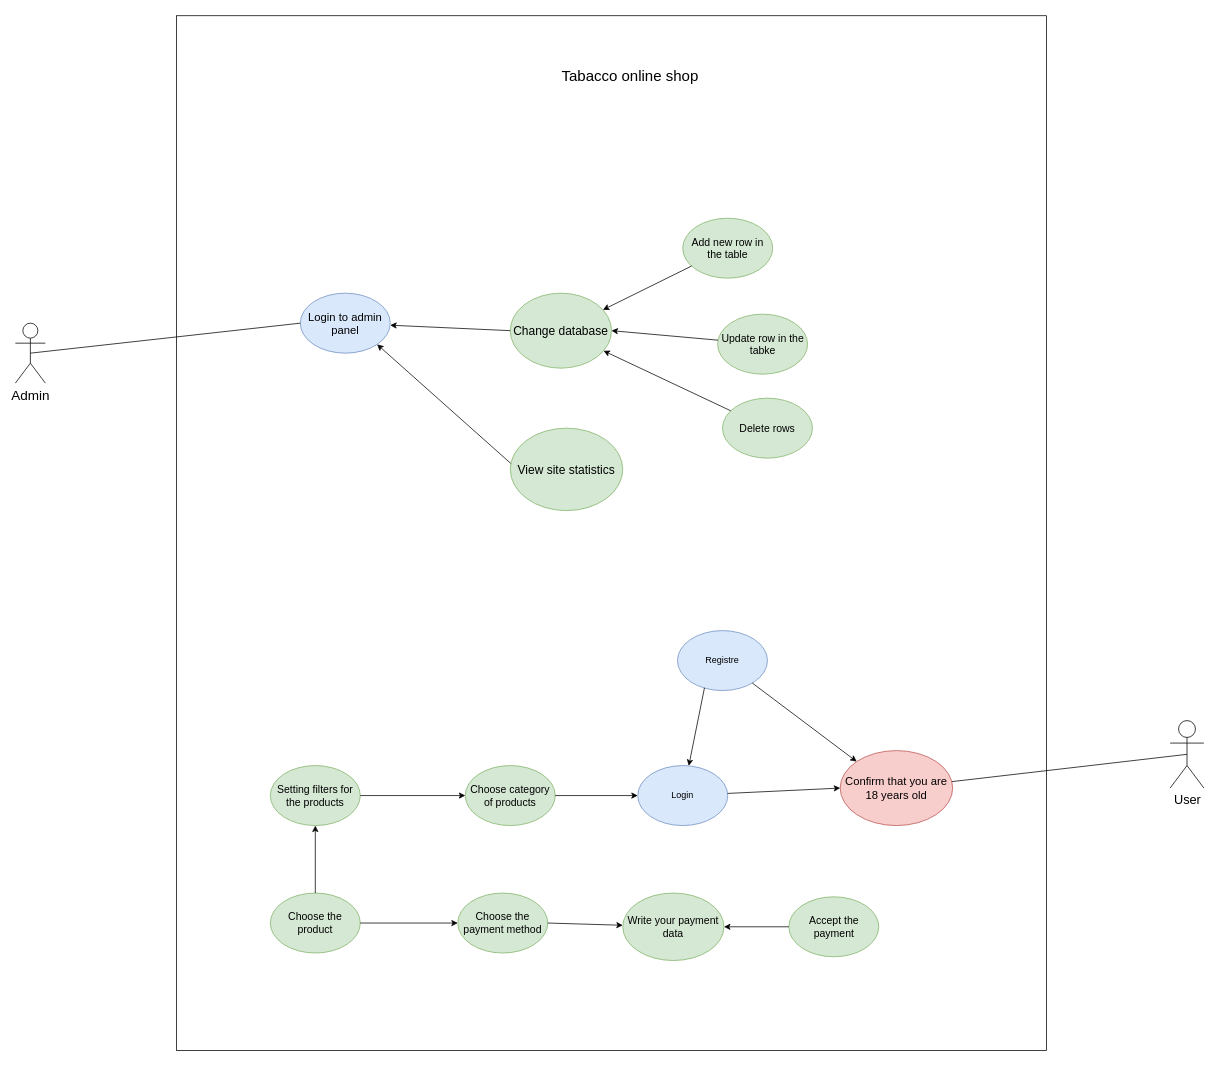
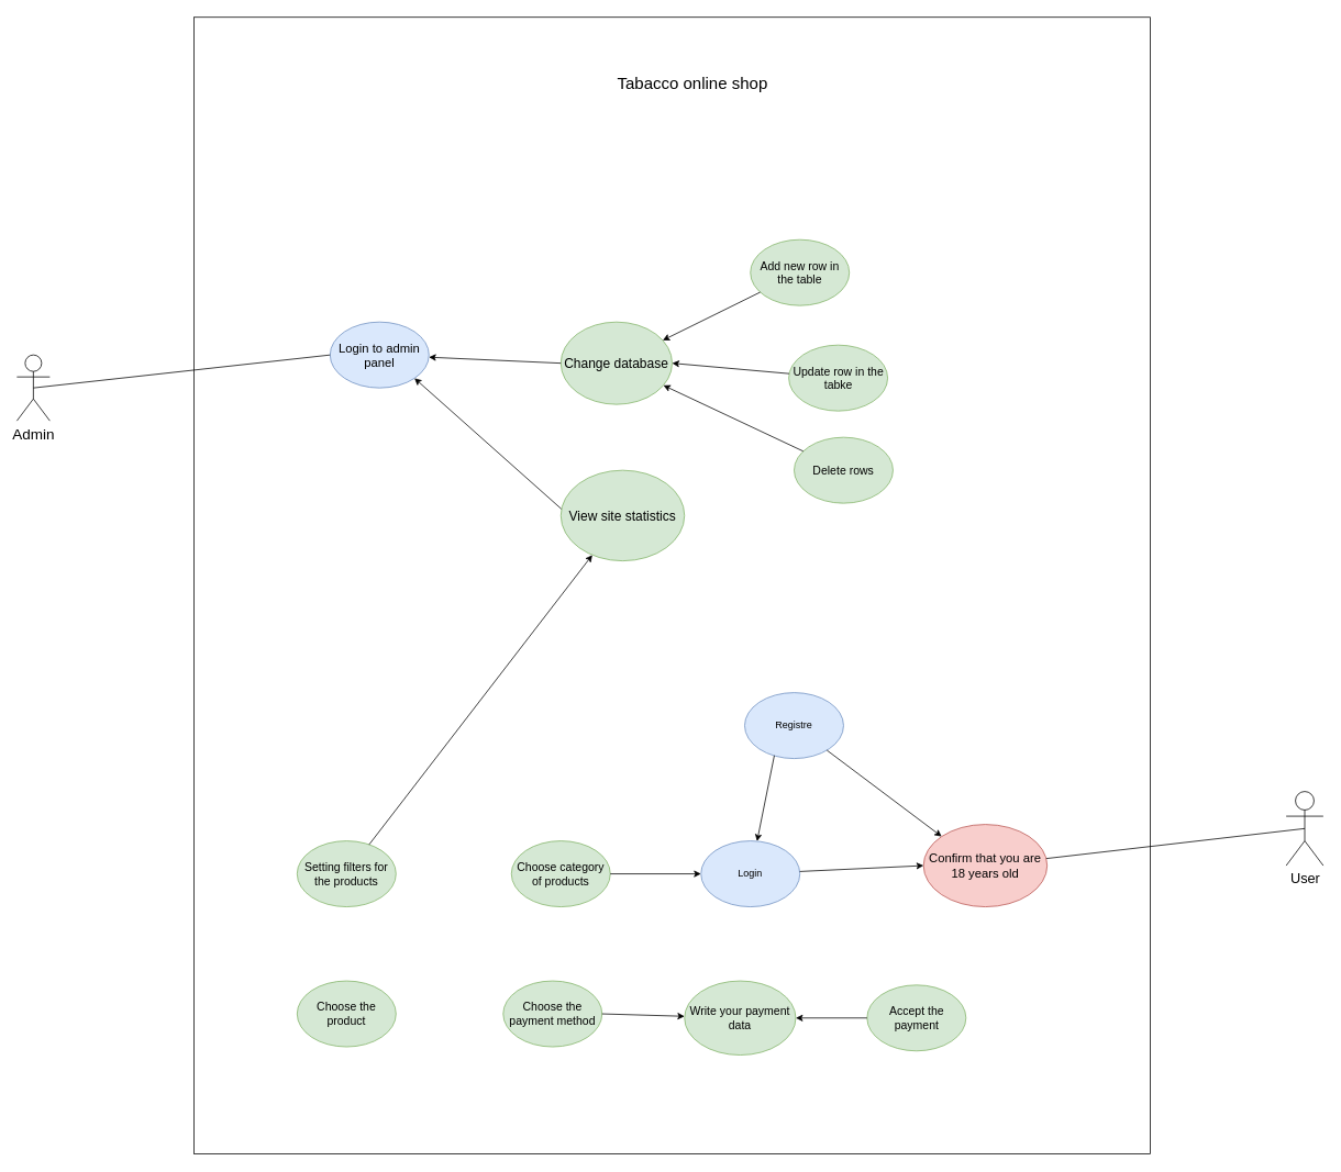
  <mxCell id="0" />
  <mxCell id="1" parent="0" />
  <mxCell id="2" value="" style="rounded=0;whiteSpace=wrap;html=1;" vertex="1" parent="1"><mxGeometry x="235" y="20" width="1160" height="1380" as="geometry" /></mxCell>
  <mxCell id="3" value="&lt;font style=&quot;font-size: 20px&quot;&gt;Tabacco online shop&lt;/font&gt;" style="text;html=1;strokeColor=none;fillColor=none;align=center;verticalAlign=middle;whiteSpace=wrap;rounded=0;" vertex="1" parent="1"><mxGeometry x="730" y="80" width="220" height="40" as="geometry" /></mxCell>
  <mxCell id="4" value="&lt;font style=&quot;font-size: 18px&quot;&gt;Admin&lt;/font&gt;" style="shape=umlActor;verticalLabelPosition=bottom;labelBackgroundColor=#ffffff;verticalAlign=top;html=1;outlineConnect=0;" vertex="1" parent="1"><mxGeometry x="20" y="430" width="40" height="80" as="geometry" /></mxCell>
  <mxCell id="5" value="&lt;font style=&quot;font-size: 15px&quot;&gt;Login to admin panel&lt;/font&gt;" style="ellipse;whiteSpace=wrap;html=1;fillColor=#dae8fc;strokeColor=#6c8ebf;" vertex="1" parent="1"><mxGeometry x="400" y="390" width="120" height="80" as="geometry" /></mxCell>
  <mxCell id="6" value="" style="endArrow=none;html=1;exitX=0.5;exitY=0.5;exitDx=0;exitDy=0;exitPerimeter=0;entryX=0;entryY=0.5;entryDx=0;entryDy=0;" edge="1" parent="1" source="4" target="5"><mxGeometry width="50" height="50" relative="1" as="geometry"><mxPoint x="280" y="470" as="sourcePoint" /><mxPoint x="330" y="420" as="targetPoint" /></mxGeometry></mxCell>
  <mxCell id="7" value="&lt;font style=&quot;font-size: 16px&quot;&gt;Change database&lt;/font&gt;" style="ellipse;whiteSpace=wrap;html=1;fillColor=#d5e8d4;strokeColor=#82b366;" vertex="1" parent="1"><mxGeometry x="680" y="390" width="135" height="100" as="geometry" /></mxCell>
  <mxCell id="8" value="" style="endArrow=classic;html=1;exitX=0;exitY=0.5;exitDx=0;exitDy=0;" edge="1" parent="1" source="7" target="5"><mxGeometry width="50" height="50" relative="1" as="geometry"><mxPoint x="560" y="380" as="sourcePoint" /><mxPoint x="610" y="330" as="targetPoint" /></mxGeometry></mxCell>
  <mxCell id="9" value="&lt;font style=&quot;font-size: 14px&quot;&gt;Add new row in the table&lt;/font&gt;" style="ellipse;whiteSpace=wrap;html=1;fillColor=#d5e8d4;strokeColor=#82b366;" vertex="1" parent="1"><mxGeometry x="910" y="290" width="120" height="80" as="geometry" /></mxCell>
  <mxCell id="10" value="" style="endArrow=classic;html=1;" edge="1" parent="1" source="9" target="7"><mxGeometry width="50" height="50" relative="1" as="geometry"><mxPoint x="870" y="380" as="sourcePoint" /><mxPoint x="920" y="330" as="targetPoint" /></mxGeometry></mxCell>
  <mxCell id="11" value="&lt;span style=&quot;font-size: 14px&quot;&gt;Update row in the tabke&lt;/span&gt;" style="ellipse;whiteSpace=wrap;html=1;fillColor=#d5e8d4;strokeColor=#82b366;" vertex="1" parent="1"><mxGeometry x="956.5" y="418" width="120" height="80" as="geometry" /></mxCell>
  <mxCell id="12" value="" style="endArrow=classic;html=1;entryX=1;entryY=0.5;entryDx=0;entryDy=0;" edge="1" parent="1" source="11" target="7"><mxGeometry width="50" height="50" relative="1" as="geometry"><mxPoint x="916.5" y="508" as="sourcePoint" /><mxPoint x="850.105" y="540.2" as="targetPoint" /></mxGeometry></mxCell>
  <mxCell id="13" value="&lt;font style=&quot;font-size: 14px&quot;&gt;Delete rows&lt;/font&gt;" style="ellipse;whiteSpace=wrap;html=1;fillColor=#d5e8d4;strokeColor=#82b366;" vertex="1" parent="1"><mxGeometry x="963" y="530" width="120" height="80" as="geometry" /></mxCell>
  <mxCell id="14" value="" style="endArrow=classic;html=1;" edge="1" parent="1" source="13" target="7"><mxGeometry width="50" height="50" relative="1" as="geometry"><mxPoint x="923" y="620" as="sourcePoint" /><mxPoint x="856.605" y="652.2" as="targetPoint" /></mxGeometry></mxCell>
  <mxCell id="15" value="&lt;font style=&quot;font-size: 16px&quot;&gt;View site statistics&lt;/font&gt;" style="ellipse;whiteSpace=wrap;html=1;fillColor=#d5e8d4;strokeColor=#82b366;" vertex="1" parent="1"><mxGeometry x="680" y="570" width="150" height="110" as="geometry" /></mxCell>
  <mxCell id="16" value="" style="endArrow=classic;html=1;entryX=1;entryY=1;entryDx=0;entryDy=0;exitX=0.004;exitY=0.427;exitDx=0;exitDy=0;exitPerimeter=0;" edge="1" parent="1" source="15" target="5"><mxGeometry width="50" height="50" relative="1" as="geometry"><mxPoint x="480" y="630" as="sourcePoint" /><mxPoint x="530" y="580" as="targetPoint" /></mxGeometry></mxCell>
  <mxCell id="17" value="&lt;font style=&quot;font-size: 17px&quot;&gt;User&lt;/font&gt;" style="shape=umlActor;verticalLabelPosition=bottom;labelBackgroundColor=#ffffff;verticalAlign=top;html=1;outlineConnect=0;" vertex="1" parent="1"><mxGeometry x="1560" y="960" width="45" height="90" as="geometry" /></mxCell>
  <mxCell id="18" value="Registre" style="ellipse;whiteSpace=wrap;html=1;fillColor=#dae8fc;strokeColor=#6c8ebf;" vertex="1" parent="1"><mxGeometry x="903" y="840" width="120" height="80" as="geometry" /></mxCell>
  <mxCell id="19" value="Login" style="ellipse;whiteSpace=wrap;html=1;fillColor=#dae8fc;strokeColor=#6c8ebf;" vertex="1" parent="1"><mxGeometry x="850" y="1020" width="120" height="80" as="geometry" /></mxCell>
  <mxCell id="20" value="&lt;font style=&quot;font-size: 15px&quot;&gt;Confirm that you are 18 years old&lt;/font&gt;" style="ellipse;whiteSpace=wrap;html=1;fillColor=#f8cecc;strokeColor=#b85450;" vertex="1" parent="1"><mxGeometry x="1120" y="1000" width="150" height="100" as="geometry" /></mxCell>
  <mxCell id="21" value="" style="endArrow=none;html=1;entryX=0.5;entryY=0.5;entryDx=0;entryDy=0;entryPerimeter=0;" edge="1" parent="1" source="20" target="17"><mxGeometry width="50" height="50" relative="1" as="geometry"><mxPoint x="1410" y="1080" as="sourcePoint" /><mxPoint x="1460" y="1030" as="targetPoint" /></mxGeometry></mxCell>
  <mxCell id="22" value="" style="endArrow=classic;html=1;entryX=0;entryY=0.5;entryDx=0;entryDy=0;" edge="1" parent="1" source="19" target="20"><mxGeometry width="50" height="50" relative="1" as="geometry"><mxPoint x="1010" y="1110" as="sourcePoint" /><mxPoint x="1060" y="1060" as="targetPoint" /></mxGeometry></mxCell>
  <mxCell id="23" value="" style="endArrow=classic;html=1;entryX=0;entryY=0;entryDx=0;entryDy=0;" edge="1" parent="1" source="18" target="20"><mxGeometry width="50" height="50" relative="1" as="geometry"><mxPoint x="1100" y="940" as="sourcePoint" /><mxPoint x="1150" y="890" as="targetPoint" /></mxGeometry></mxCell>
  <mxCell id="24" value="" style="endArrow=classic;html=1;exitX=0.3;exitY=0.953;exitDx=0;exitDy=0;exitPerimeter=0;" edge="1" parent="1" source="18" target="19"><mxGeometry width="50" height="50" relative="1" as="geometry"><mxPoint x="730" y="1000" as="sourcePoint" /><mxPoint x="780" y="950" as="targetPoint" /></mxGeometry></mxCell>
  <mxCell id="25" value="&lt;font style=&quot;font-size: 14px&quot;&gt;Choose category of products&lt;/font&gt;" style="ellipse;whiteSpace=wrap;html=1;fillColor=#d5e8d4;strokeColor=#82b366;" vertex="1" parent="1"><mxGeometry x="620" y="1020" width="120" height="80" as="geometry" /></mxCell>
  <mxCell id="26" value="" style="endArrow=classic;html=1;exitX=1;exitY=0.5;exitDx=0;exitDy=0;" edge="1" parent="1" source="25" target="19"><mxGeometry width="50" height="50" relative="1" as="geometry"><mxPoint x="810" y="990" as="sourcePoint" /><mxPoint x="860" y="940" as="targetPoint" /></mxGeometry></mxCell>
  <mxCell id="27" value="&lt;font style=&quot;font-size: 14px&quot;&gt;Setting filters for the products&lt;/font&gt;" style="ellipse;whiteSpace=wrap;html=1;fillColor=#d5e8d4;strokeColor=#82b366;" vertex="1" parent="1"><mxGeometry x="360" y="1020" width="120" height="80" as="geometry" /></mxCell>
- <mxCell id="28" value="" style="endArrow=classic;html=1;" edge="1" parent="1" source="27" target="25"><mxGeometry width="50" height="50" relative="1" as="geometry"><mxPoint x="760" y="1160" as="sourcePoint" /><mxPoint x="810" y="1110" as="targetPoint" /></mxGeometry></mxCell>
+ <mxCell id="28" value="" style="endArrow=classic;html=1;" edge="1" parent="1" source="27" target="15"><mxGeometry width="50" height="50" relative="1" as="geometry"><mxPoint x="760" y="1160" as="sourcePoint" /><mxPoint x="810" y="1110" as="targetPoint" /></mxGeometry></mxCell>
  <mxCell id="29" value="&lt;font style=&quot;font-size: 14px&quot;&gt;Choose the product&lt;/font&gt;" style="ellipse;whiteSpace=wrap;html=1;fillColor=#d5e8d4;strokeColor=#82b366;" vertex="1" parent="1"><mxGeometry x="360" y="1190" width="120" height="80" as="geometry" /></mxCell>
- <mxCell id="30" value="" style="endArrow=classic;html=1;entryX=0.5;entryY=1;entryDx=0;entryDy=0;" edge="1" parent="1" source="29" target="27"><mxGeometry width="50" height="50" relative="1" as="geometry"><mxPoint x="830" y="1310" as="sourcePoint" /><mxPoint x="880" y="1260" as="targetPoint" /></mxGeometry></mxCell>
  <mxCell id="31" value="&lt;font style=&quot;font-size: 14px&quot;&gt;Choose the payment method&lt;/font&gt;" style="ellipse;whiteSpace=wrap;html=1;fillColor=#d5e8d4;strokeColor=#82b366;" vertex="1" parent="1"><mxGeometry x="610" y="1190" width="120" height="80" as="geometry" /></mxCell>
- <mxCell id="32" value="" style="endArrow=classic;html=1;exitX=1;exitY=0.5;exitDx=0;exitDy=0;entryX=0;entryY=0.5;entryDx=0;entryDy=0;" edge="1" parent="1" source="29" target="31"><mxGeometry width="50" height="50" relative="1" as="geometry"><mxPoint x="570" y="1340" as="sourcePoint" /><mxPoint x="620" y="1290" as="targetPoint" /></mxGeometry></mxCell>
  <mxCell id="33" value="&lt;font style=&quot;font-size: 14px&quot;&gt;Write your payment data&lt;/font&gt;" style="ellipse;whiteSpace=wrap;html=1;fillColor=#d5e8d4;strokeColor=#82b366;" vertex="1" parent="1"><mxGeometry x="830" y="1190" width="135" height="90" as="geometry" /></mxCell>
  <mxCell id="34" value="" style="endArrow=classic;html=1;exitX=1;exitY=0.5;exitDx=0;exitDy=0;" edge="1" parent="1" source="31" target="33"><mxGeometry width="50" height="50" relative="1" as="geometry"><mxPoint x="780" y="1320" as="sourcePoint" /><mxPoint x="830" y="1270" as="targetPoint" /></mxGeometry></mxCell>
  <mxCell id="35" value="&lt;font style=&quot;font-size: 14px&quot;&gt;Accept the payment&lt;/font&gt;" style="ellipse;whiteSpace=wrap;html=1;fillColor=#d5e8d4;strokeColor=#82b366;" vertex="1" parent="1"><mxGeometry x="1051.5" y="1195" width="120" height="80" as="geometry" /></mxCell>
  <mxCell id="36" value="" style="endArrow=classic;html=1;entryX=1;entryY=0.5;entryDx=0;entryDy=0;exitX=0;exitY=0.5;exitDx=0;exitDy=0;" edge="1" parent="1" source="35" target="33"><mxGeometry width="50" height="50" relative="1" as="geometry"><mxPoint x="980" y="1330" as="sourcePoint" /><mxPoint x="1030" y="1280" as="targetPoint" /></mxGeometry></mxCell>
